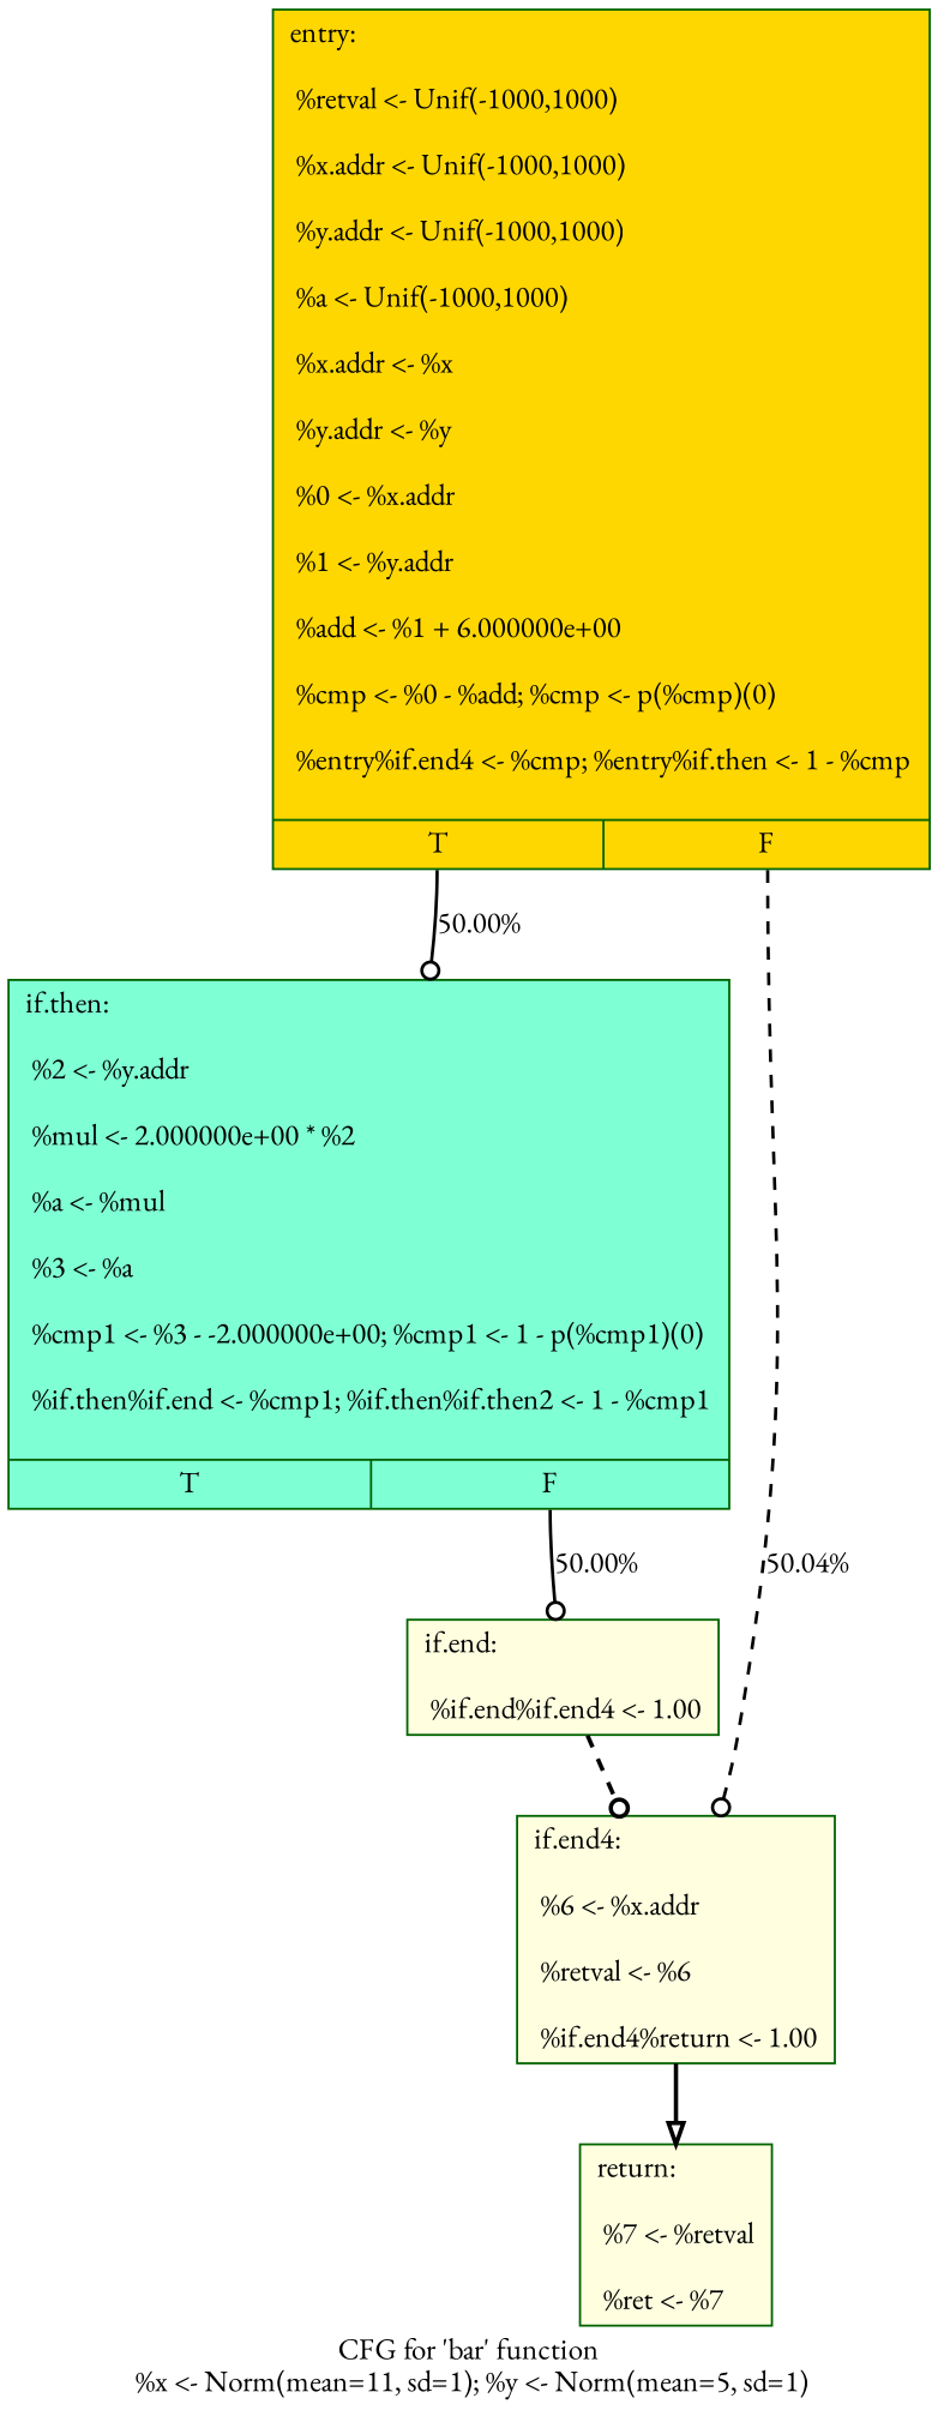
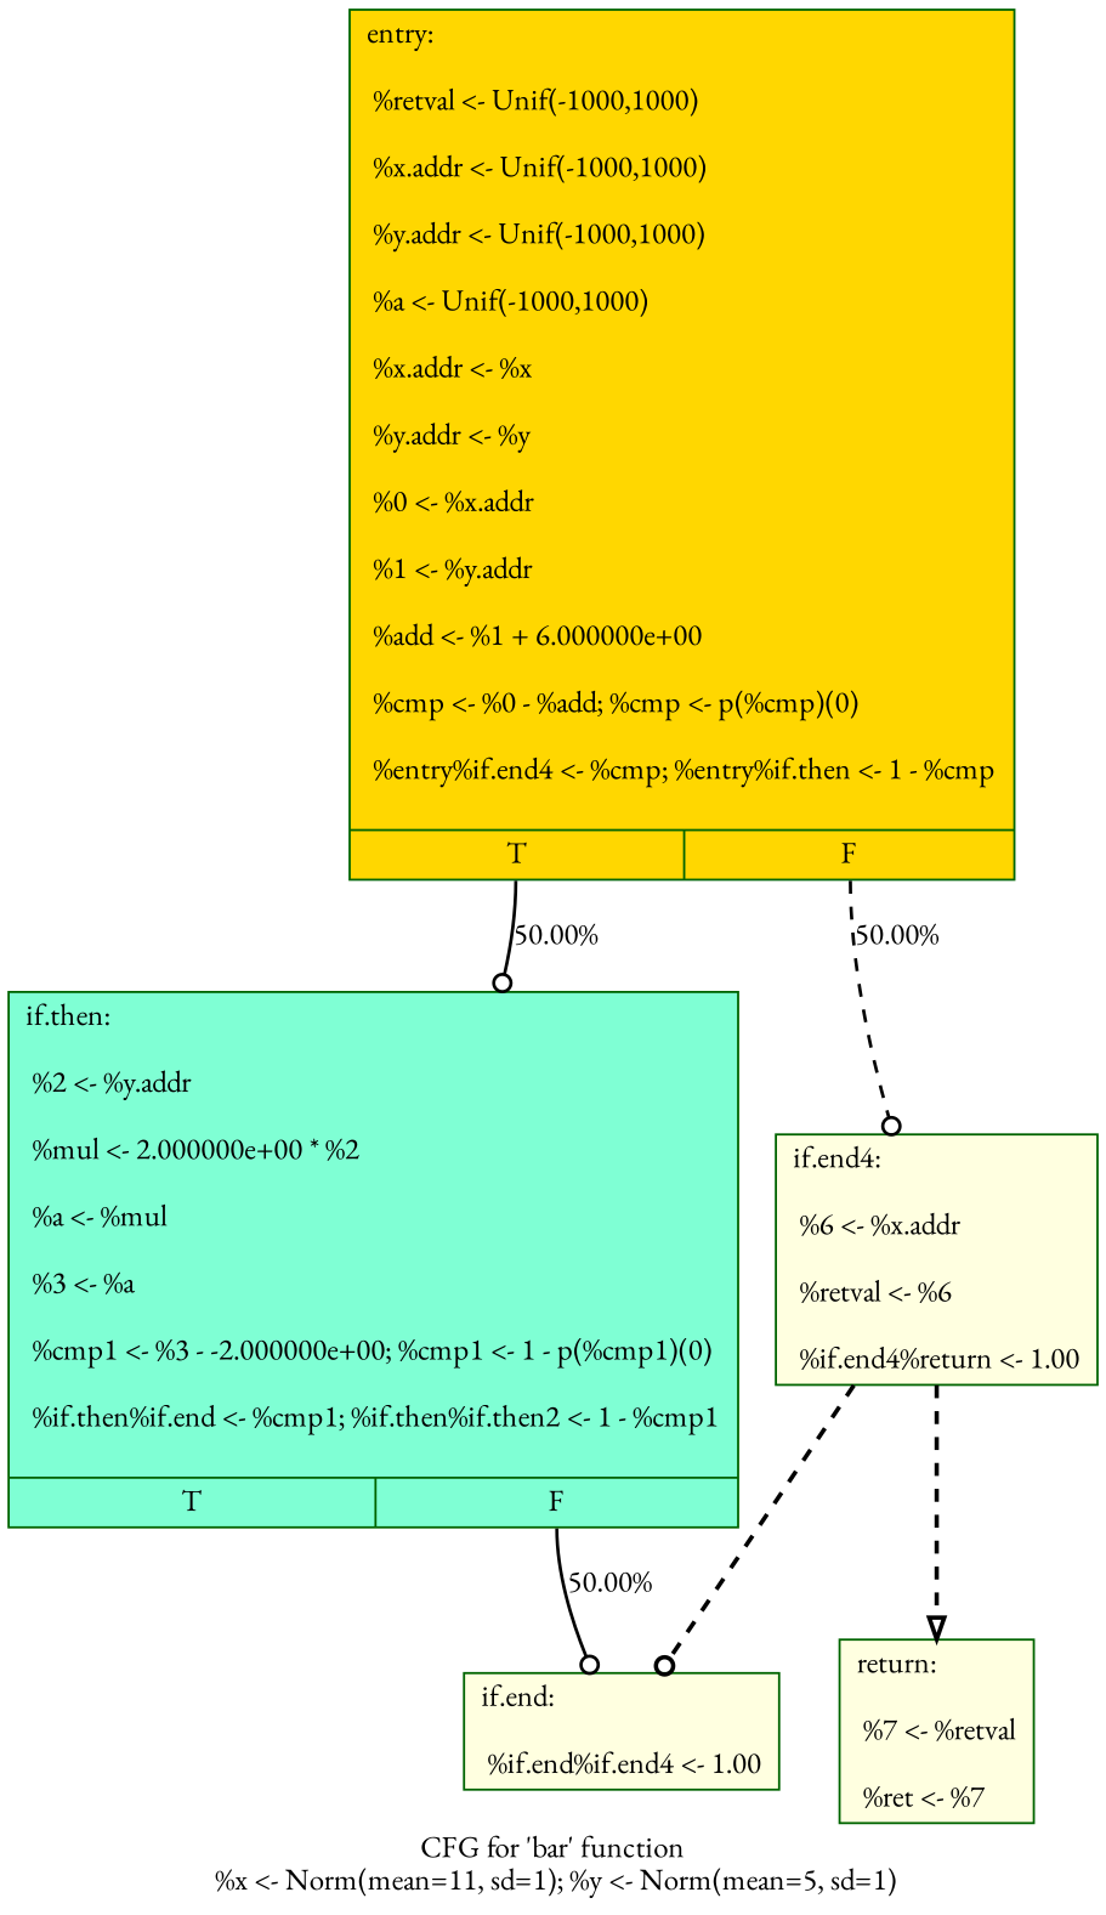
  digraph {
    fontname="EB Garamond"
    label="CFG for 'bar' function\n %x \<- Norm(mean=11, sd=1); %y \<- Norm(mean=5, sd=1)"
    node [color=darkgreen fillcolor=lightyellow fontname="EB Garamond" shape=record style=filled]
    edge [arrowhead=odot fontname="EB Garamond" penwidth=1.50 style=bold]
    n1 [fillcolor=gold label="{entry:\l\n	   %retval \<- Unif(-1000,1000)\l\n	   %x.addr \<- Unif(-1000,1000)\l\n	   %y.addr \<- Unif(-1000,1000)\l\n	   %a \<- Unif(-1000,1000)\l\n	   %x.addr \<- %x\l\n	   %y.addr \<- %y\l\n	   %0 \<- %x.addr\l\n	   %1 \<- %y.addr\l\n	   %add \<- %1 + 6.000000e+00\l\n	   %cmp \<- %0 - %add; %cmp \<- p(%cmp)(0)\l\n	   %entry%if.end4 \<- %cmp; %entry%if.then \<- 1 - %cmp\l\n	   |{<s0>T|<s1>F}}"]
    n2 [fillcolor=aquamarine label="{if.then:                                          \l\n       %2 \<- %y.addr\l\n       %mul \<- 2.000000e+00 * %2\l\n       %a \<- %mul\l\n       %3 \<- %a\l\n       %cmp1 \<- %3 - -2.000000e+00; %cmp1 \<- 1 - p(%cmp1)(0)\l\n       %if.then%if.end \<- %cmp1; %if.then%if.then2 \<- 1 - %cmp1\l\n       |{<s0>T|<s1>F}}"]
    n3 [label="{if.end4:                                          \l\n    %6 \<- %x.addr\l\n    %retval \<- %6\l\n    %if.end4%return \<- 1.00\l}"]
    n4 [label="{if.end:                                           \l\n    %if.end%if.end4 \<- 1.00\l}"]
    n5 [label="{return:                                           \l\n    %7 \<- %retval\l\n    %ret \<- %7\l}"]
    n1 -> n2 [label="50.00%" tailport=s0]
-   n1 -> n3 [label="50.04%" style=dashed tailport=s1]
+   n1 -> n3 [label="50.00%" style=dashed tailport=s1]
    n2 -> n4 [label="50.00%" tailport=s1]
-   n3 -> n5 [arrowhead=onormal penwidth=2]
-   n4 -> n3 [penwidth=2 style=dashed]
+   n3 -> n5 [arrowhead=onormal penwidth=2 style=dashed]
+   n3 -> n4 [penwidth=2 style=dashed]
  }
